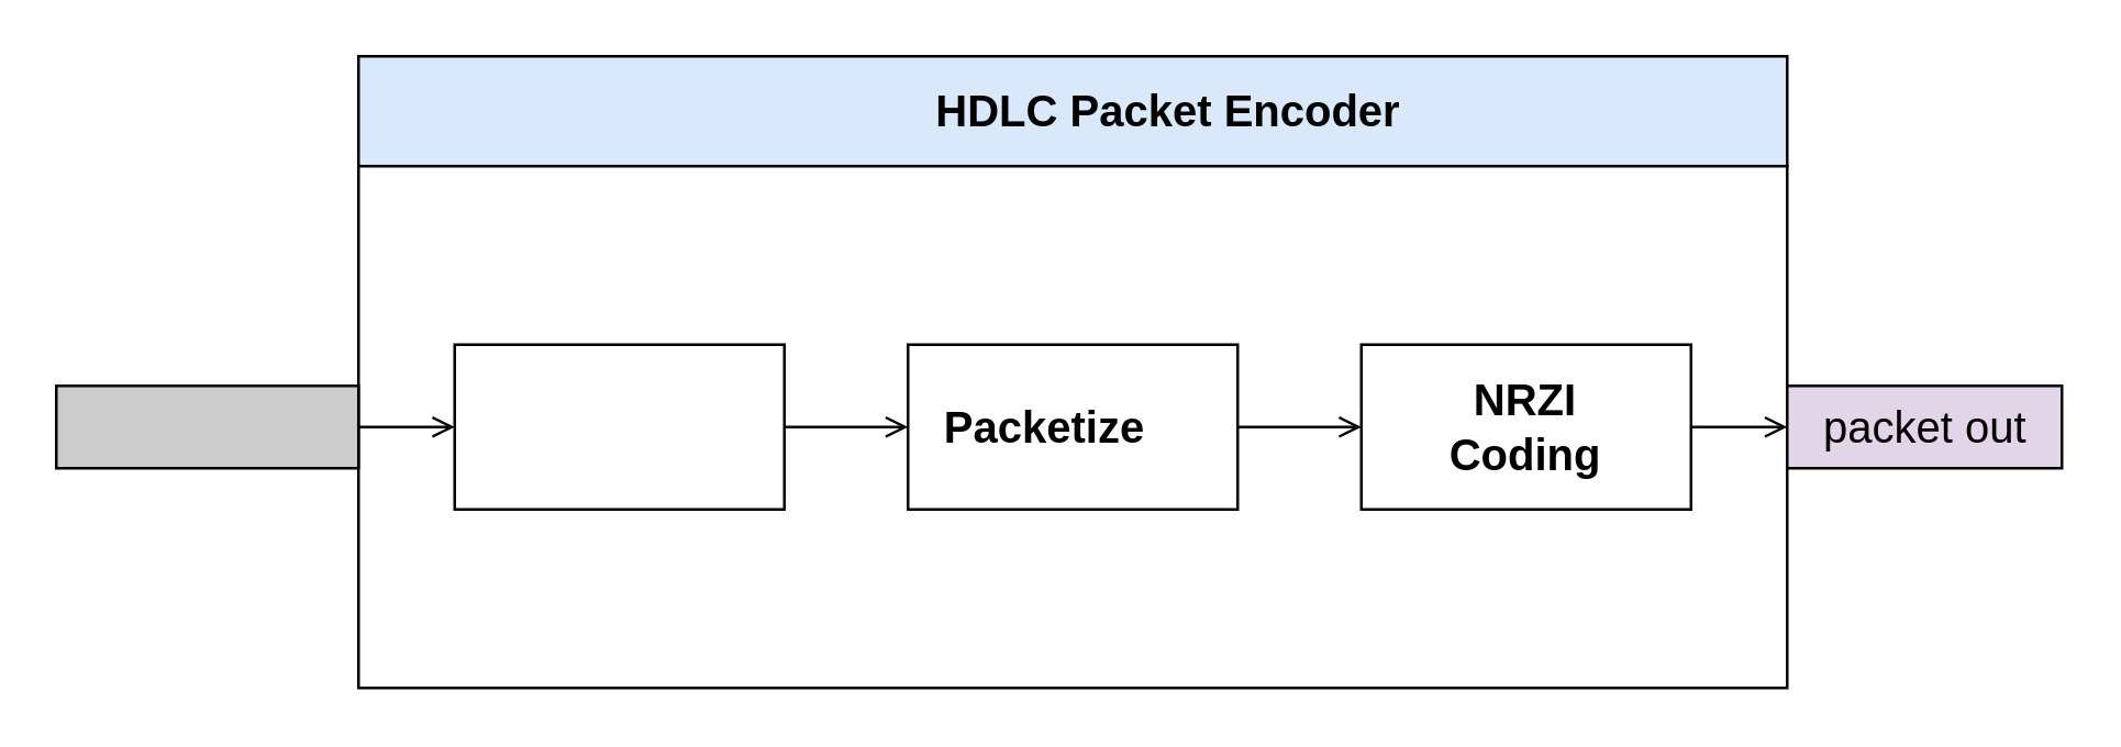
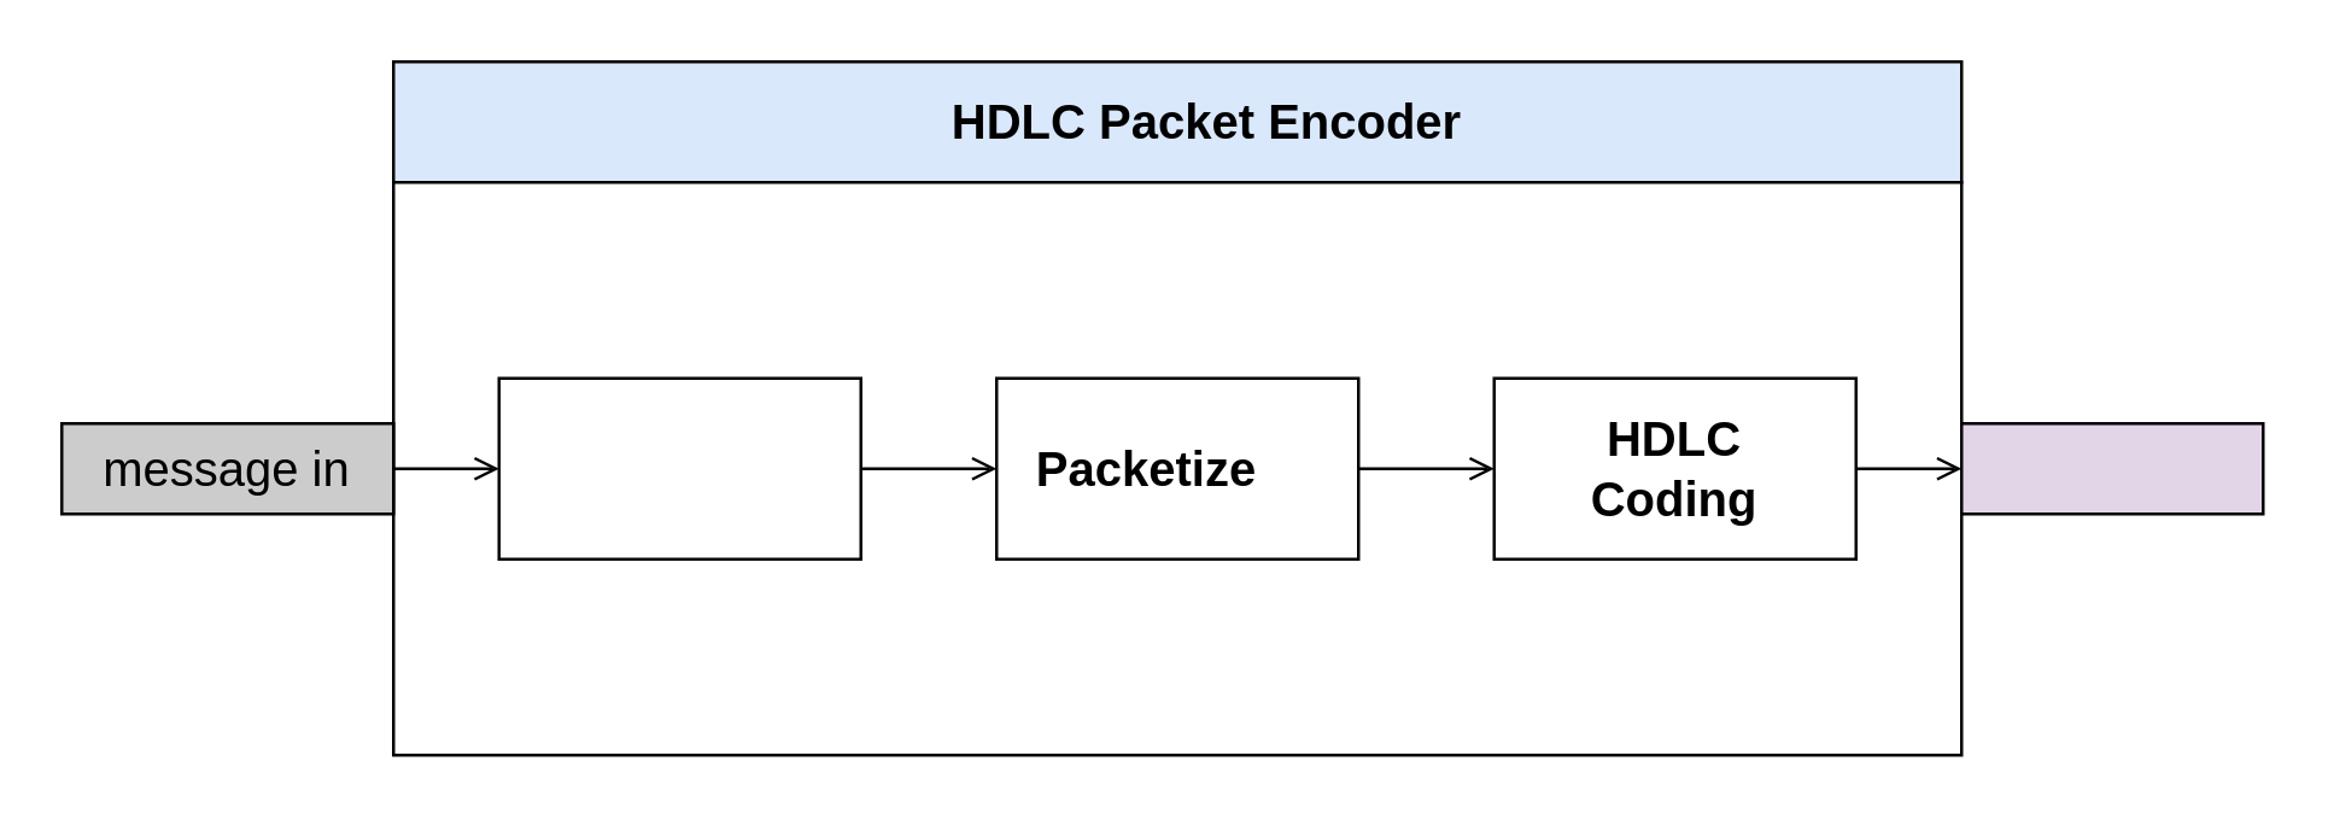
  <mxCell id="0" />
  <mxCell id="1" parent="0" />
  <mxCell id="2" value="" style="group" vertex="1" connectable="0" parent="1"><mxGeometry x="20" y="20" width="730" height="230" as="geometry" /></mxCell>
  <mxCell id="3" value="" style="rounded=0;whiteSpace=wrap;html=1;labelBackgroundColor=none;strokeColor=#000000;fillColor=#dae8fc;fontSize=16;" vertex="1" parent="2"><mxGeometry x="110" width="520" height="40" as="geometry" /></mxCell>
- <mxCell id="4" value="&lt;font style=&quot;font-size: 16px&quot;&gt;&lt;b&gt;HDLC Packet Encoder&lt;/b&gt;&lt;/font&gt;" style="text;html=1;strokeColor=none;fillColor=none;align=center;verticalAlign=middle;whiteSpace=wrap;rounded=0;labelBackgroundColor=none;fontSize=16;" vertex="1" parent="2"><mxGeometry x="300" y="10" width="210" height="20" as="geometry" /></mxCell>
+ <mxCell id="4" value="&lt;font style=&quot;font-size: 16px&quot;&gt;&lt;b&gt;HDLC Packet Encoder&lt;/b&gt;&lt;/font&gt;" style="text;html=1;strokeColor=none;fillColor=none;align=center;verticalAlign=middle;whiteSpace=wrap;rounded=0;labelBackgroundColor=none;fontSize=16;" vertex="1" parent="2"><mxGeometry x="275" y="10" width="210" height="20" as="geometry" /></mxCell>
  <mxCell id="5" value="" style="rounded=0;whiteSpace=wrap;html=1;labelBackgroundColor=none;fontSize=16;" vertex="1" parent="2"><mxGeometry x="110" y="40" width="520" height="190" as="geometry" /></mxCell>
  <mxCell id="6" style="edgeStyle=orthogonalEdgeStyle;rounded=0;orthogonalLoop=1;jettySize=auto;html=1;exitX=0;exitY=0.5;exitDx=0;exitDy=0;entryX=0;entryY=0.5;entryDx=0;entryDy=0;endArrow=open;endFill=0;fontSize=16;" edge="1" parent="2" source="5" target="7"><mxGeometry relative="1" as="geometry" /></mxCell>
  <mxCell id="7" value="" style="rounded=0;whiteSpace=wrap;html=1;labelBackgroundColor=none;strokeColor=#000000;fillColor=none;fontSize=16;" vertex="1" parent="2"><mxGeometry x="145" y="105" width="120" height="60" as="geometry" /></mxCell>
  <mxCell id="8" value="" style="rounded=0;whiteSpace=wrap;html=1;labelBackgroundColor=none;strokeColor=#000000;fillColor=none;fontSize=16;" vertex="1" parent="2"><mxGeometry x="310" y="105" width="120" height="60" as="geometry" /></mxCell>
  <mxCell id="9" style="edgeStyle=orthogonalEdgeStyle;rounded=0;orthogonalLoop=1;jettySize=auto;html=1;exitX=1;exitY=0.5;exitDx=0;exitDy=0;endArrow=open;endFill=0;fontSize=16;" edge="1" parent="2" source="7" target="8"><mxGeometry relative="1" as="geometry" /></mxCell>
  <mxCell id="10" value="&lt;font style=&quot;font-size: 16px&quot;&gt;&lt;b&gt;Packetize&lt;/b&gt;&lt;/font&gt;" style="text;html=1;strokeColor=none;fillColor=none;align=center;verticalAlign=middle;whiteSpace=wrap;rounded=0;labelBackgroundColor=none;fontSize=16;" vertex="1" parent="2"><mxGeometry x="315" y="125" width="90" height="20" as="geometry" /></mxCell>
  <mxCell id="11" style="edgeStyle=orthogonalEdgeStyle;rounded=0;orthogonalLoop=1;jettySize=auto;html=1;exitX=1;exitY=0.5;exitDx=0;exitDy=0;entryX=1;entryY=0.5;entryDx=0;entryDy=0;endArrow=open;endFill=0;fontSize=16;" edge="1" parent="2" source="12" target="5"><mxGeometry relative="1" as="geometry" /></mxCell>
  <mxCell id="12" value="" style="rounded=0;whiteSpace=wrap;html=1;labelBackgroundColor=none;strokeColor=#000000;fillColor=none;fontSize=16;" vertex="1" parent="2"><mxGeometry x="475" y="105" width="120" height="60" as="geometry" /></mxCell>
  <mxCell id="13" style="edgeStyle=orthogonalEdgeStyle;rounded=0;orthogonalLoop=1;jettySize=auto;html=1;exitX=1;exitY=0.5;exitDx=0;exitDy=0;entryX=0;entryY=0.5;entryDx=0;entryDy=0;endArrow=open;endFill=0;fontSize=16;" edge="1" parent="2" source="8" target="12"><mxGeometry relative="1" as="geometry" /></mxCell>
- <mxCell id="14" value="&lt;font style=&quot;font-size: 16px&quot;&gt;&lt;b&gt;NRZI Coding&lt;/b&gt;&lt;/font&gt;" style="text;html=1;strokeColor=none;fillColor=none;align=center;verticalAlign=middle;whiteSpace=wrap;rounded=0;labelBackgroundColor=none;fontSize=16;" vertex="1" parent="2"><mxGeometry x="490" y="125" width="90" height="20" as="geometry" /></mxCell>
+ <mxCell id="14" value="&lt;font style=&quot;font-size: 16px&quot;&gt;&lt;b&gt;HDLC Coding&lt;/b&gt;&lt;/font&gt;" style="text;html=1;strokeColor=none;fillColor=none;align=center;verticalAlign=middle;whiteSpace=wrap;rounded=0;labelBackgroundColor=none;fontSize=16;" vertex="1" parent="2"><mxGeometry x="490" y="125" width="90" height="20" as="geometry" /></mxCell>
  <mxCell id="15" value="" style="rounded=0;whiteSpace=wrap;html=1;labelBackgroundColor=none;strokeColor=#000000;fillColor=#CCCCCC;fontSize=16;fontColor=#333333;" vertex="1" parent="2"><mxGeometry y="120" width="110" height="30" as="geometry" /></mxCell>
+ <mxCell id="16" value="&lt;font style=&quot;font-size: 16px&quot;&gt;message in&lt;br&gt;&lt;/font&gt;" style="text;html=1;strokeColor=none;fillColor=none;align=center;verticalAlign=middle;whiteSpace=wrap;rounded=0;labelBackgroundColor=none;fontSize=16;" vertex="1" parent="2"><mxGeometry y="125" width="110" height="20" as="geometry" /></mxCell>
  <mxCell id="17" value="" style="rounded=0;whiteSpace=wrap;html=1;labelBackgroundColor=none;strokeColor=#000000;fillColor=#e1d5e7;fontSize=16;" vertex="1" parent="2"><mxGeometry x="630" y="120" width="100" height="30" as="geometry" /></mxCell>
- <mxCell id="18" value="&lt;font style=&quot;font-size: 16px&quot;&gt;packet out&lt;/font&gt;" style="text;html=1;strokeColor=none;fillColor=none;align=center;verticalAlign=middle;whiteSpace=wrap;rounded=0;labelBackgroundColor=none;fontSize=16;" vertex="1" parent="2"><mxGeometry x="637.5" y="125" width="85" height="20" as="geometry" /></mxCell>
